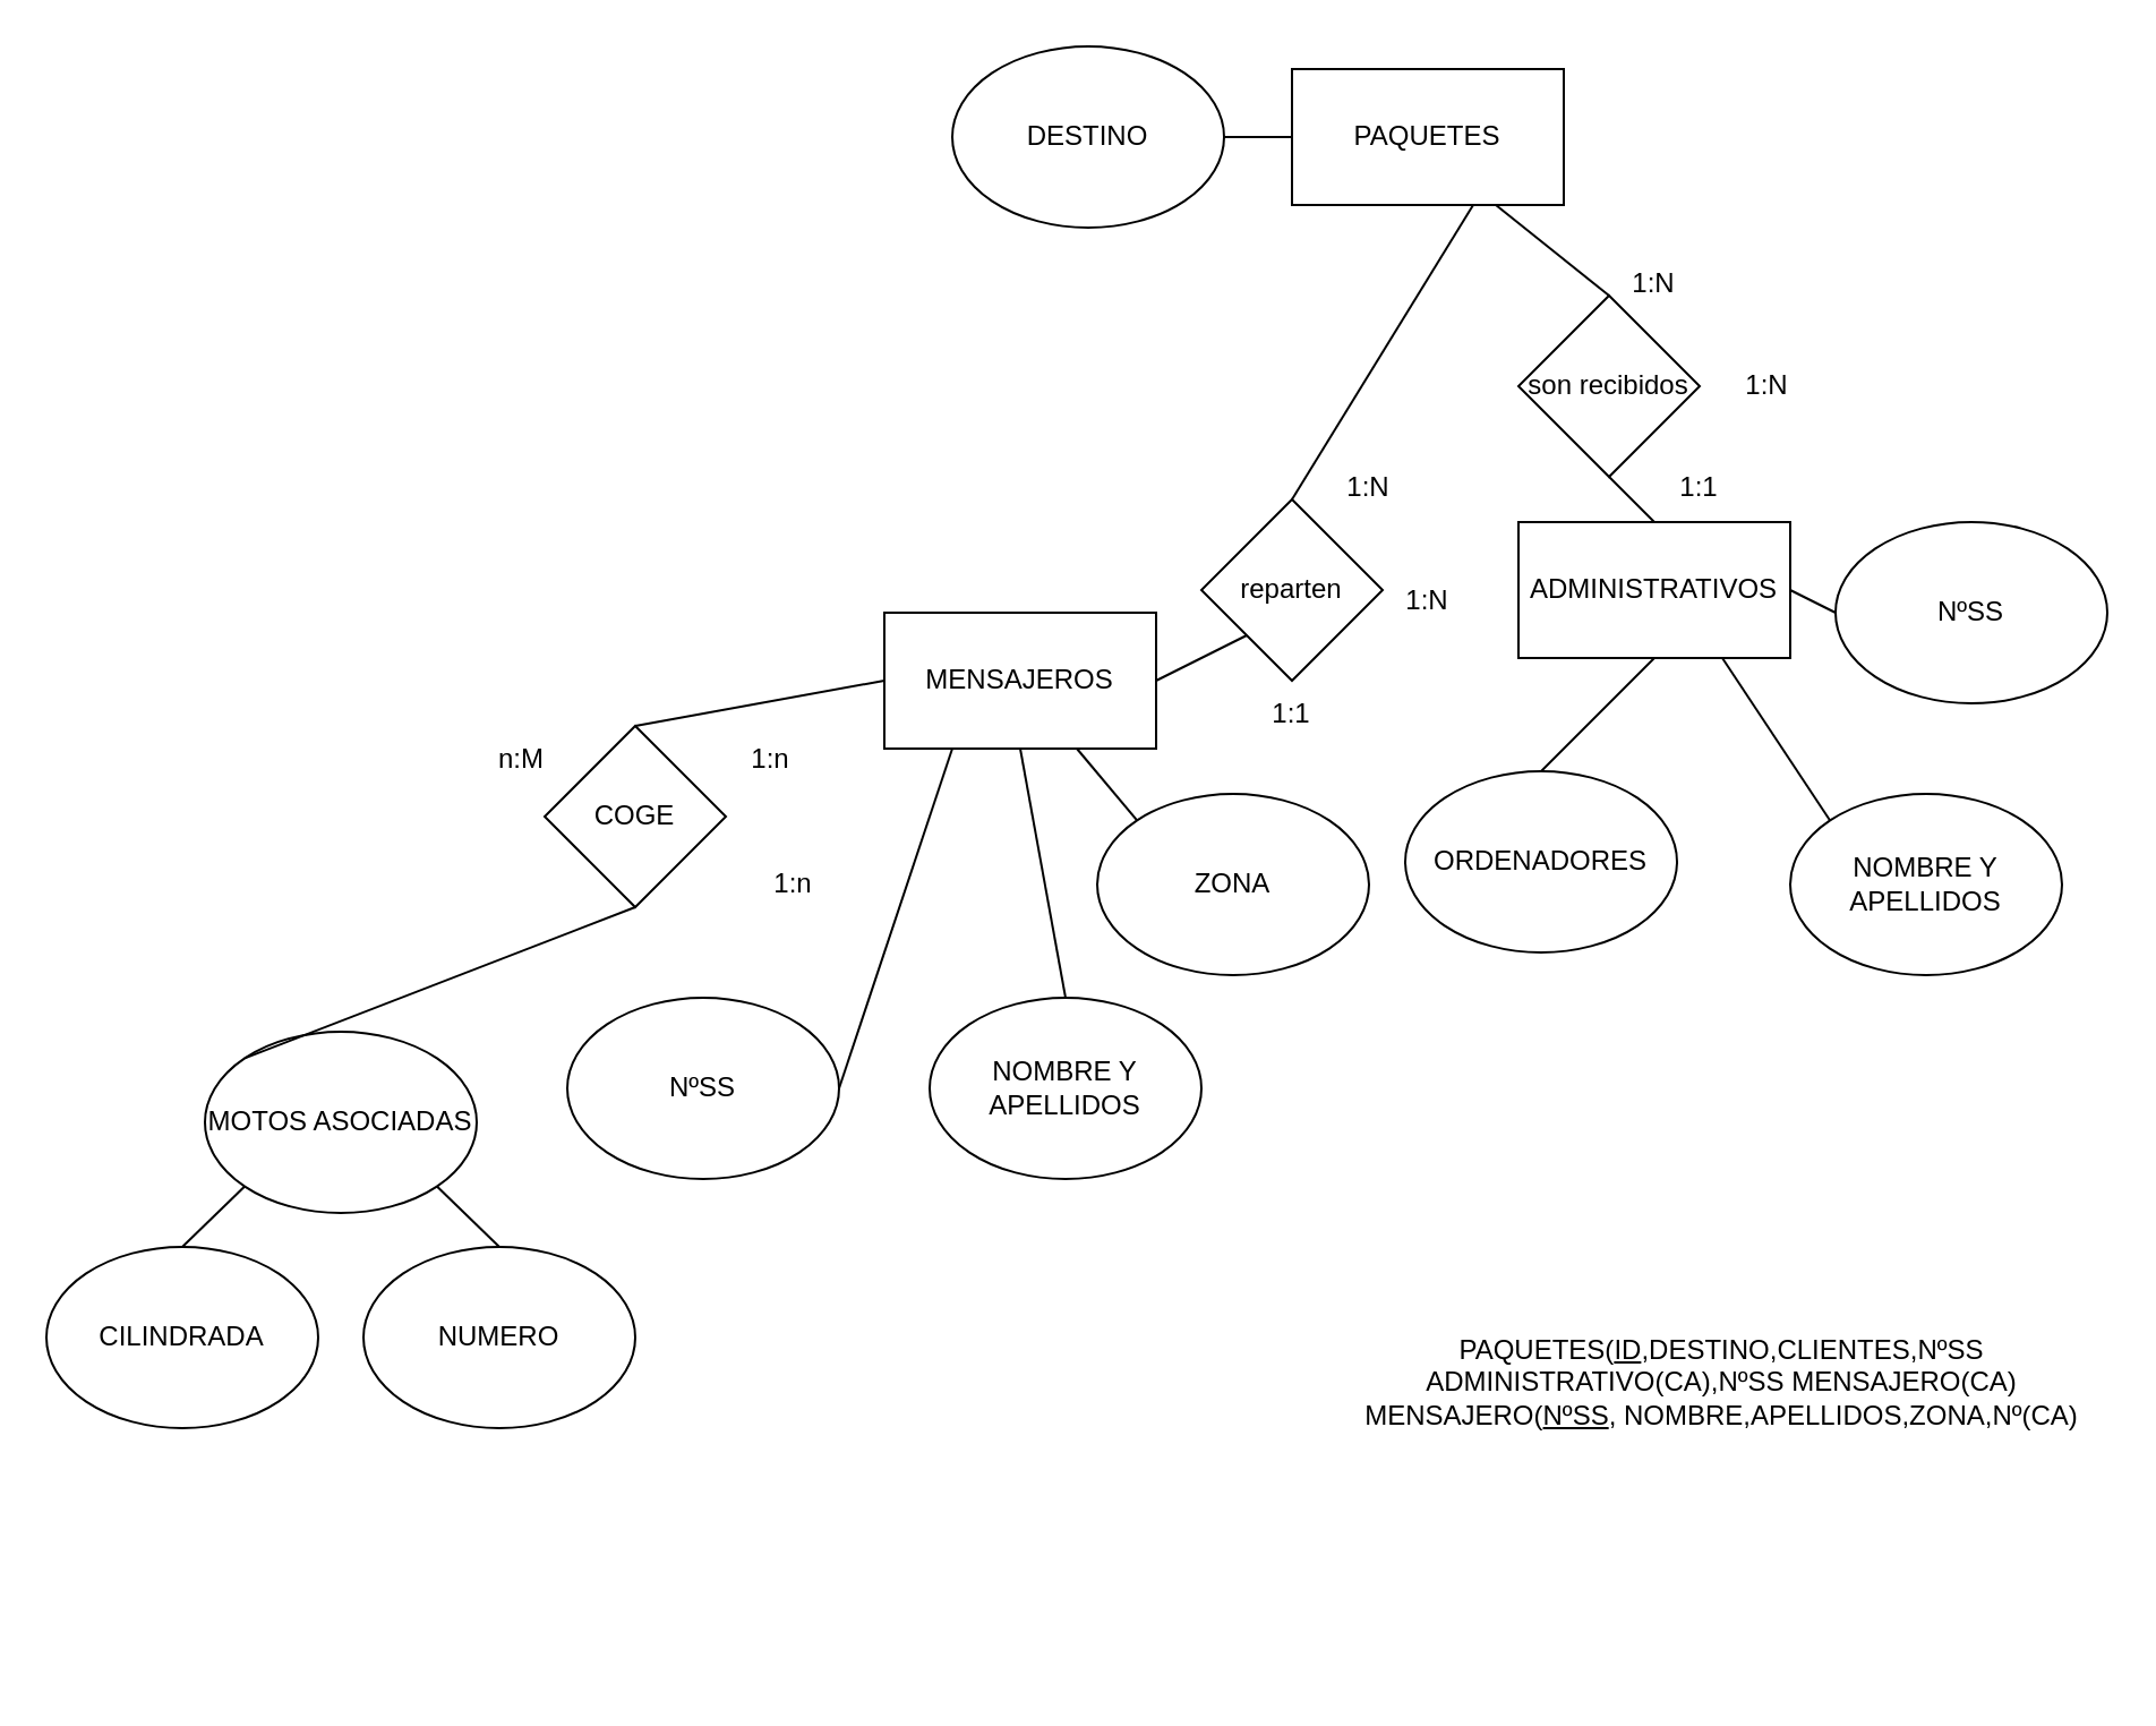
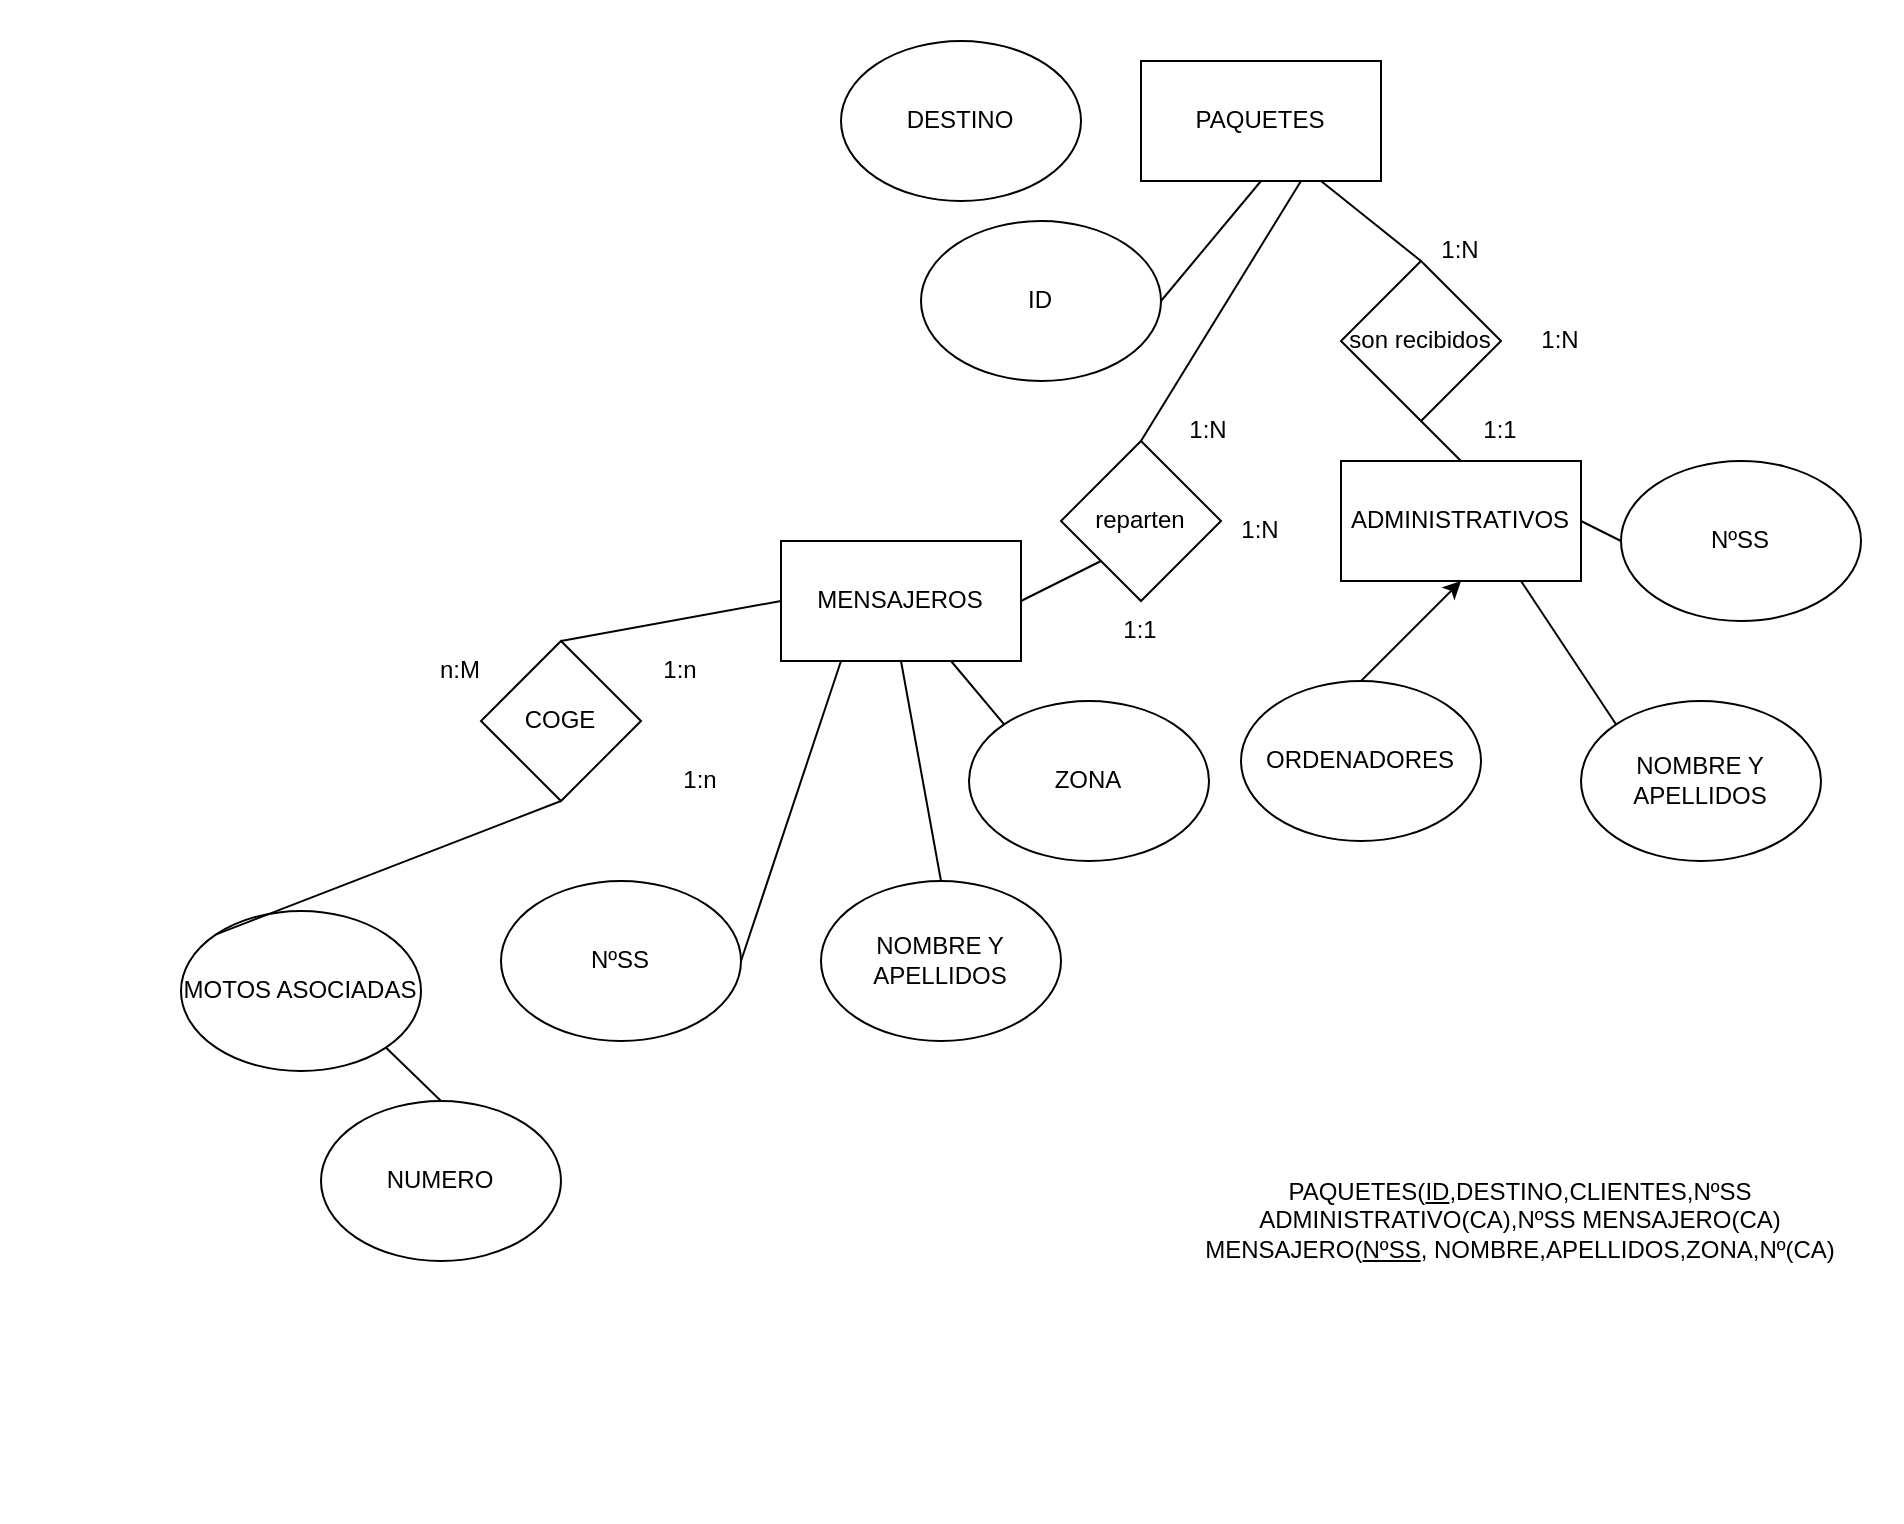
  <mxCell id="0" />
  <mxCell id="1" parent="0" />
  <mxCell id="2" value="PAQUETES" style="rounded=0;whiteSpace=wrap;html=1;" vertex="1" parent="1"><mxGeometry x="570" y="30" width="120" height="60" as="geometry" /></mxCell>
  <mxCell id="3" value="DESTINO" style="ellipse;whiteSpace=wrap;html=1;" vertex="1" parent="1"><mxGeometry x="420" y="20" width="120" height="80" as="geometry" /></mxCell>
  <mxCell id="4" value="MENSAJEROS" style="rounded=0;whiteSpace=wrap;html=1;" vertex="1" parent="1"><mxGeometry x="390" y="270" width="120" height="60" as="geometry" /></mxCell>
  <mxCell id="5" value="ADMINISTRATIVOS" style="rounded=0;whiteSpace=wrap;html=1;" vertex="1" parent="1"><mxGeometry x="670" y="230" width="120" height="60" as="geometry" /></mxCell>
  <mxCell id="6" value="MOTOS ASOCIADAS" style="ellipse;whiteSpace=wrap;html=1;" vertex="1" parent="1"><mxGeometry x="90" y="455" width="120" height="80" as="geometry" /></mxCell>
  <mxCell id="7" value="NUMERO" style="ellipse;whiteSpace=wrap;html=1;" vertex="1" parent="1"><mxGeometry x="160" y="550" width="120" height="80" as="geometry" /></mxCell>
- <mxCell id="8" value="CILINDRADA" style="ellipse;whiteSpace=wrap;html=1;" vertex="1" parent="1"><mxGeometry x="20" y="550" width="120" height="80" as="geometry" /></mxCell>
  <mxCell id="9" value="ORDENADORES" style="ellipse;whiteSpace=wrap;html=1;" vertex="1" parent="1"><mxGeometry x="620" y="340" width="120" height="80" as="geometry" /></mxCell>
+ <mxCell id="10" value="ID" style="ellipse;whiteSpace=wrap;html=1;" vertex="1" parent="1"><mxGeometry x="460" y="110" width="120" height="80" as="geometry" /></mxCell>
  <mxCell id="11" value="COGE" style="rhombus;whiteSpace=wrap;html=1;" vertex="1" parent="1"><mxGeometry x="240" y="320" width="80" height="80" as="geometry" /></mxCell>
  <mxCell id="12" value="ZONA" style="ellipse;whiteSpace=wrap;html=1;" vertex="1" parent="1"><mxGeometry x="484" y="350" width="120" height="80" as="geometry" /></mxCell>
- <mxCell id="14" value="" style="endArrow=none;html=1;rounded=0;entryX=0;entryY=0.5;entryDx=0;entryDy=0;exitX=1;exitY=0.5;exitDx=0;exitDy=0;" edge="1" parent="1" source="3" target="2"><mxGeometry width="50" height="50" relative="1" as="geometry"><mxPoint x="610" y="230" as="sourcePoint" /><mxPoint x="660" y="180" as="targetPoint" /></mxGeometry></mxCell>
+ <mxCell id="13" value="" style="endArrow=none;html=1;rounded=0;entryX=0.5;entryY=1;entryDx=0;entryDy=0;exitX=1;exitY=0.5;exitDx=0;exitDy=0;" edge="1" parent="1" source="10" target="2"><mxGeometry width="50" height="50" relative="1" as="geometry"><mxPoint x="610" y="230" as="sourcePoint" /><mxPoint x="660" y="180" as="targetPoint" /></mxGeometry></mxCell>
  <mxCell id="15" value="son recibidos" style="rhombus;whiteSpace=wrap;html=1;" vertex="1" parent="1"><mxGeometry x="670" y="130" width="80" height="80" as="geometry" /></mxCell>
  <mxCell id="16" value="" style="endArrow=none;html=1;rounded=0;entryX=0.75;entryY=1;entryDx=0;entryDy=0;exitX=0.5;exitY=0;exitDx=0;exitDy=0;" edge="1" parent="1" source="15" target="2"><mxGeometry width="50" height="50" relative="1" as="geometry"><mxPoint x="610" y="230" as="sourcePoint" /><mxPoint x="660" y="180" as="targetPoint" /></mxGeometry></mxCell>
  <mxCell id="17" value="" style="endArrow=none;html=1;rounded=0;entryX=0.5;entryY=1;entryDx=0;entryDy=0;exitX=0.5;exitY=0;exitDx=0;exitDy=0;" edge="1" parent="1" source="5" target="15"><mxGeometry width="50" height="50" relative="1" as="geometry"><mxPoint x="610" y="230" as="sourcePoint" /><mxPoint x="660" y="180" as="targetPoint" /></mxGeometry></mxCell>
- <mxCell id="18" value="" style="endArrow=none;html=1;rounded=0;entryX=0.5;entryY=1;entryDx=0;entryDy=0;exitX=0.5;exitY=0;exitDx=0;exitDy=0;" edge="1" parent="1" source="9" target="5"><mxGeometry width="50" height="50" relative="1" as="geometry"><mxPoint x="610" y="230" as="sourcePoint" /><mxPoint x="660" y="180" as="targetPoint" /></mxGeometry></mxCell>
+ <mxCell id="18" value="" style="endArrow=classic;html=1;rounded=0;entryX=0.5;entryY=1;entryDx=0;entryDy=0;exitX=0.5;exitY=0;exitDx=0;exitDy=0;" edge="1" parent="1" source="9" target="5"><mxGeometry width="50" height="50" relative="1" as="geometry"><mxPoint x="610" y="230" as="sourcePoint" /><mxPoint x="660" y="180" as="targetPoint" /></mxGeometry></mxCell>
  <mxCell id="19" value="" style="endArrow=none;html=1;rounded=0;entryX=0;entryY=0.5;entryDx=0;entryDy=0;exitX=0.5;exitY=0;exitDx=0;exitDy=0;" edge="1" parent="1" source="11" target="4"><mxGeometry width="50" height="50" relative="1" as="geometry"><mxPoint x="610" y="300" as="sourcePoint" /><mxPoint x="660" y="250" as="targetPoint" /></mxGeometry></mxCell>
  <mxCell id="20" value="reparten" style="rhombus;whiteSpace=wrap;html=1;" vertex="1" parent="1"><mxGeometry x="530" y="220" width="80" height="80" as="geometry" /></mxCell>
  <mxCell id="21" value="" style="endArrow=none;html=1;rounded=0;exitX=0.5;exitY=0;exitDx=0;exitDy=0;" edge="1" parent="1" source="20"><mxGeometry width="50" height="50" relative="1" as="geometry"><mxPoint x="600" y="140" as="sourcePoint" /><mxPoint x="650" y="90" as="targetPoint" /></mxGeometry></mxCell>
  <mxCell id="22" value="" style="endArrow=none;html=1;rounded=0;entryX=0;entryY=1;entryDx=0;entryDy=0;exitX=1;exitY=0.5;exitDx=0;exitDy=0;" edge="1" parent="1" source="4" target="20"><mxGeometry width="50" height="50" relative="1" as="geometry"><mxPoint x="610" y="310" as="sourcePoint" /><mxPoint x="660" y="260" as="targetPoint" /></mxGeometry></mxCell>
  <mxCell id="23" value="" style="endArrow=none;html=1;rounded=0;exitX=0;exitY=0;exitDx=0;exitDy=0;" edge="1" parent="1" source="12"><mxGeometry width="50" height="50" relative="1" as="geometry"><mxPoint x="425" y="380" as="sourcePoint" /><mxPoint x="475" y="330" as="targetPoint" /></mxGeometry></mxCell>
  <mxCell id="24" value="" style="endArrow=none;html=1;rounded=0;exitX=0;exitY=0;exitDx=0;exitDy=0;" edge="1" parent="1" source="6"><mxGeometry width="50" height="50" relative="1" as="geometry"><mxPoint x="230" y="450" as="sourcePoint" /><mxPoint x="280" y="400" as="targetPoint" /></mxGeometry></mxCell>
- <mxCell id="25" value="" style="endArrow=none;html=1;rounded=0;entryX=0;entryY=1;entryDx=0;entryDy=0;exitX=0.5;exitY=0;exitDx=0;exitDy=0;" edge="1" parent="1" source="8" target="6"><mxGeometry width="50" height="50" relative="1" as="geometry"><mxPoint x="610" y="470" as="sourcePoint" /><mxPoint x="660" y="420" as="targetPoint" /></mxGeometry></mxCell>
  <mxCell id="26" value="" style="endArrow=none;html=1;rounded=0;entryX=1;entryY=1;entryDx=0;entryDy=0;exitX=0.5;exitY=0;exitDx=0;exitDy=0;" edge="1" parent="1" source="7" target="6"><mxGeometry width="50" height="50" relative="1" as="geometry"><mxPoint x="610" y="470" as="sourcePoint" /><mxPoint x="660" y="420" as="targetPoint" /></mxGeometry></mxCell>
  <mxCell id="27" value="1:n" style="text;html=1;strokeColor=none;fillColor=none;align=center;verticalAlign=middle;whiteSpace=wrap;rounded=0;" vertex="1" parent="1"><mxGeometry x="310" y="320" width="60" height="30" as="geometry" /></mxCell>
  <mxCell id="28" value="1:n" style="text;html=1;strokeColor=none;fillColor=none;align=center;verticalAlign=middle;whiteSpace=wrap;rounded=0;" vertex="1" parent="1"><mxGeometry x="320" y="375" width="60" height="30" as="geometry" /></mxCell>
  <mxCell id="29" value="n:M" style="text;html=1;strokeColor=none;fillColor=none;align=center;verticalAlign=middle;whiteSpace=wrap;rounded=0;" vertex="1" parent="1"><mxGeometry x="200" y="320" width="60" height="30" as="geometry" /></mxCell>
  <mxCell id="30" value="1:1" style="text;html=1;strokeColor=none;fillColor=none;align=center;verticalAlign=middle;whiteSpace=wrap;rounded=0;" vertex="1" parent="1"><mxGeometry x="540" y="300" width="60" height="30" as="geometry" /></mxCell>
  <mxCell id="31" value="1:N" style="text;html=1;strokeColor=none;fillColor=none;align=center;verticalAlign=middle;whiteSpace=wrap;rounded=0;" vertex="1" parent="1"><mxGeometry x="574" y="200" width="60" height="30" as="geometry" /></mxCell>
  <mxCell id="32" value="1:N" style="text;html=1;strokeColor=none;fillColor=none;align=center;verticalAlign=middle;whiteSpace=wrap;rounded=0;" vertex="1" parent="1"><mxGeometry x="600" y="250" width="60" height="30" as="geometry" /></mxCell>
  <mxCell id="33" value="1:N" style="text;html=1;strokeColor=none;fillColor=none;align=center;verticalAlign=middle;whiteSpace=wrap;rounded=0;" vertex="1" parent="1"><mxGeometry x="700" y="110" width="60" height="30" as="geometry" /></mxCell>
  <mxCell id="34" value="1:N" style="text;html=1;strokeColor=none;fillColor=none;align=center;verticalAlign=middle;whiteSpace=wrap;rounded=0;" vertex="1" parent="1"><mxGeometry x="750" y="155" width="60" height="30" as="geometry" /></mxCell>
  <mxCell id="35" value="1:1" style="text;html=1;strokeColor=none;fillColor=none;align=center;verticalAlign=middle;whiteSpace=wrap;rounded=0;" vertex="1" parent="1"><mxGeometry x="720" y="200" width="60" height="30" as="geometry" /></mxCell>
  <mxCell id="36" value="NºSS" style="ellipse;whiteSpace=wrap;html=1;" vertex="1" parent="1"><mxGeometry x="810" y="230" width="120" height="80" as="geometry" /></mxCell>
  <mxCell id="37" value="NOMBRE Y APELLIDOS" style="ellipse;whiteSpace=wrap;html=1;" vertex="1" parent="1"><mxGeometry x="790" y="350" width="120" height="80" as="geometry" /></mxCell>
  <mxCell id="38" value="" style="endArrow=none;html=1;rounded=0;entryX=0.75;entryY=1;entryDx=0;entryDy=0;exitX=0;exitY=0;exitDx=0;exitDy=0;" edge="1" parent="1" source="37" target="5"><mxGeometry width="50" height="50" relative="1" as="geometry"><mxPoint x="610" y="290" as="sourcePoint" /><mxPoint x="660" y="240" as="targetPoint" /></mxGeometry></mxCell>
  <mxCell id="39" value="" style="endArrow=none;html=1;rounded=0;entryX=1;entryY=0.5;entryDx=0;entryDy=0;exitX=0;exitY=0.5;exitDx=0;exitDy=0;" edge="1" parent="1" source="36" target="5"><mxGeometry width="50" height="50" relative="1" as="geometry"><mxPoint x="610" y="290" as="sourcePoint" /><mxPoint x="660" y="240" as="targetPoint" /></mxGeometry></mxCell>
  <mxCell id="40" value="NºSS" style="ellipse;whiteSpace=wrap;html=1;" vertex="1" parent="1"><mxGeometry x="250" y="440" width="120" height="80" as="geometry" /></mxCell>
  <mxCell id="41" value="NOMBRE Y APELLIDOS" style="ellipse;whiteSpace=wrap;html=1;" vertex="1" parent="1"><mxGeometry x="410" y="440" width="120" height="80" as="geometry" /></mxCell>
  <mxCell id="42" value="" style="endArrow=none;html=1;rounded=0;entryX=0.25;entryY=1;entryDx=0;entryDy=0;exitX=1;exitY=0.5;exitDx=0;exitDy=0;" edge="1" parent="1" source="40" target="4"><mxGeometry width="50" height="50" relative="1" as="geometry"><mxPoint x="610" y="490" as="sourcePoint" /><mxPoint x="660" y="440" as="targetPoint" /></mxGeometry></mxCell>
  <mxCell id="43" value="" style="endArrow=none;html=1;rounded=0;entryX=0.5;entryY=1;entryDx=0;entryDy=0;exitX=0.5;exitY=0;exitDx=0;exitDy=0;" edge="1" parent="1" source="41" target="4"><mxGeometry width="50" height="50" relative="1" as="geometry"><mxPoint x="610" y="490" as="sourcePoint" /><mxPoint x="660" y="440" as="targetPoint" /></mxGeometry></mxCell>
  <mxCell id="44" value="PAQUETES(&lt;u&gt;ID&lt;/u&gt;,DESTINO,CLIENTES,NºSS ADMINISTRATIVO(CA),NºSS MENSAJERO(CA)&lt;br&gt;MENSAJERO(&lt;u&gt;NºSS&lt;/u&gt;, NOMBRE,APELLIDOS,ZONA,Nº(CA)" style="text;html=1;strokeColor=none;fillColor=none;align=center;verticalAlign=middle;whiteSpace=wrap;rounded=0;" vertex="1" parent="1"><mxGeometry x="590" y="480" width="340" height="260" as="geometry" /></mxCell>
